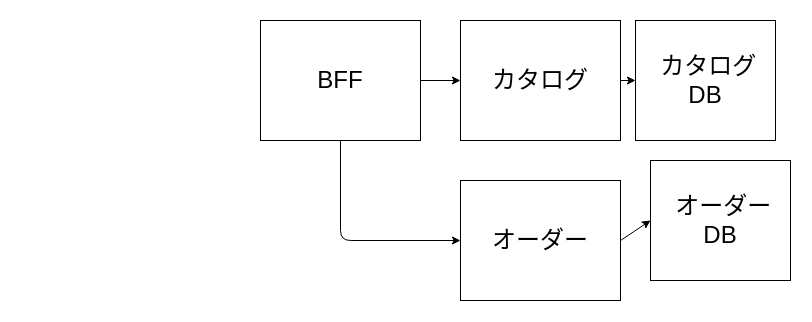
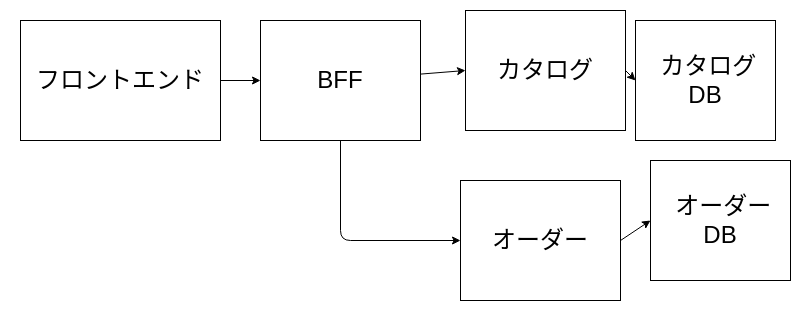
  <mxCell id="0" />
  <mxCell id="1" parent="0" />
+ <mxCell id="2" style="edgeStyle=none;html=1;exitX=1;exitY=0.5;exitDx=0;exitDy=0;entryX=0;entryY=0.5;entryDx=0;entryDy=0;fontSize=24;" edge="1" parent="1" source="3" target="6"><mxGeometry relative="1" as="geometry" /></mxCell>
+ <mxCell id="3" value="&lt;font style=&quot;font-size: 24px;&quot;&gt;フロントエンド&lt;/font&gt;" style="rounded=0;whiteSpace=wrap;html=1;" vertex="1" parent="1"><mxGeometry x="20" y="20" width="200" height="120" as="geometry" /></mxCell>
  <mxCell id="4" style="edgeStyle=none;html=1;fontSize=24;entryX=0;entryY=0.5;entryDx=0;entryDy=0;exitX=0.5;exitY=1;exitDx=0;exitDy=0;" edge="1" parent="1" source="6" target="11"><mxGeometry relative="1" as="geometry"><mxPoint x="450" y="260" as="targetPoint" /><Array as="points"><mxPoint x="340" y="240" /></Array></mxGeometry></mxCell>
  <mxCell id="5" style="edgeStyle=none;html=1;entryX=0;entryY=0.5;entryDx=0;entryDy=0;fontSize=24;" edge="1" parent="1" source="6" target="8"><mxGeometry relative="1" as="geometry" /></mxCell>
  <mxCell id="6" value="&lt;font style=&quot;font-size: 24px;&quot;&gt;BFF&lt;/font&gt;" style="rounded=0;whiteSpace=wrap;html=1;" vertex="1" parent="1"><mxGeometry x="260" y="20" width="160" height="120" as="geometry" /></mxCell>
  <mxCell id="7" style="edgeStyle=none;html=1;exitX=1;exitY=0.5;exitDx=0;exitDy=0;entryX=0;entryY=0.5;entryDx=0;entryDy=0;fontSize=24;" edge="1" parent="1" source="8" target="9"><mxGeometry relative="1" as="geometry" /></mxCell>
- <mxCell id="8" value="&lt;span style=&quot;font-size: 24px;&quot;&gt;カタログ&lt;/span&gt;" style="rounded=0;whiteSpace=wrap;html=1;" vertex="1" parent="1"><mxGeometry x="460" y="20" width="160" height="120" as="geometry" /></mxCell>
+ <mxCell id="8" value="&lt;span style=&quot;font-size: 24px;&quot;&gt;カタログ&lt;/span&gt;" style="rounded=0;whiteSpace=wrap;html=1;" vertex="1" parent="1"><mxGeometry x="465" y="10" width="160" height="120" as="geometry" /></mxCell>
  <mxCell id="9" value="&lt;span style=&quot;font-size: 24px;&quot;&gt;&amp;nbsp;カタログ&lt;br&gt;DB&lt;/span&gt;" style="rounded=0;whiteSpace=wrap;html=1;" vertex="1" parent="1"><mxGeometry x="635" y="20" width="140" height="120" as="geometry" /></mxCell>
  <mxCell id="10" style="edgeStyle=none;html=1;exitX=1;exitY=0.5;exitDx=0;exitDy=0;entryX=0;entryY=0.5;entryDx=0;entryDy=0;fontSize=24;" edge="1" parent="1" source="11" target="12"><mxGeometry relative="1" as="geometry" /></mxCell>
  <mxCell id="11" value="&lt;font style=&quot;font-size: 24px;&quot;&gt;オーダー&lt;/font&gt;" style="rounded=0;whiteSpace=wrap;html=1;" vertex="1" parent="1"><mxGeometry x="460" y="180" width="160" height="120" as="geometry" /></mxCell>
  <mxCell id="12" value="&lt;span style=&quot;font-size: 24px;&quot;&gt;&amp;nbsp;オーダー&lt;br&gt;DB&lt;/span&gt;" style="rounded=0;whiteSpace=wrap;html=1;" vertex="1" parent="1"><mxGeometry x="650" y="160" width="140" height="120" as="geometry" /></mxCell>
